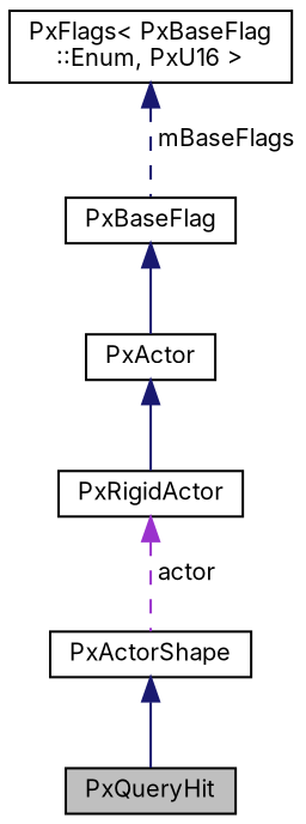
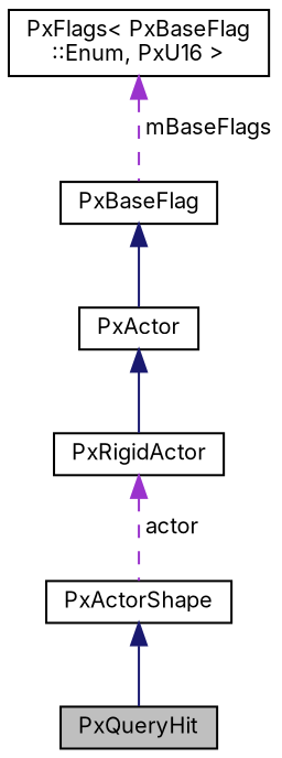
  digraph {
    fontname=Inter
    node [color=black fillcolor=white fontname=Inter fontsize=10 shape=record style=filled]
    edge [color=midnightblue dir=back fontname=Inter fontsize=10 labelfontname=Helvetica labelfontsize=10 style=solid]
    n1 [fillcolor=grey75 fontcolor=black height=0.2 label=PxQueryHit width=0.4]
    n2 [height=0.2 label=PxActorShape width=0.4]
    n3 [height=0.2 label=PxRigidActor width=0.4]
    n4 [height=0.2 label=PxActor width=0.4]
    n5 [height=0.2 label=PxBaseFlag width=0.4]
    n6 [height=0.2 label="PxFlags\< PxBaseFlag\l::Enum, PxU16 \>" width=0.4]
    n2 -> n1
    n3 -> n2 [color=darkorchid3 label=" actor" style=dashed]
    n4 -> n3
    n5 -> n4
-   n6 -> n5 [label=" mBaseFlags" style=dashed]
+   n6 -> n5 [color=darkorchid3 label=" mBaseFlags" style=dashed]
  }
